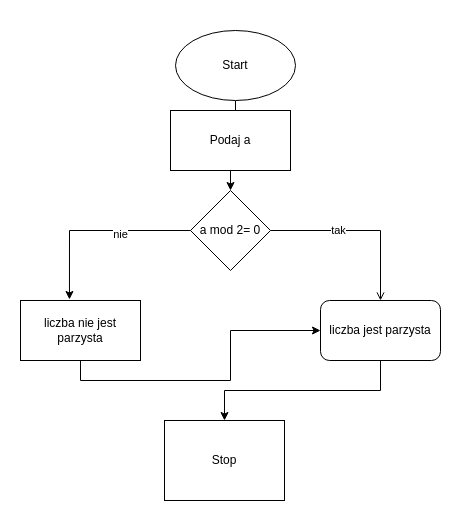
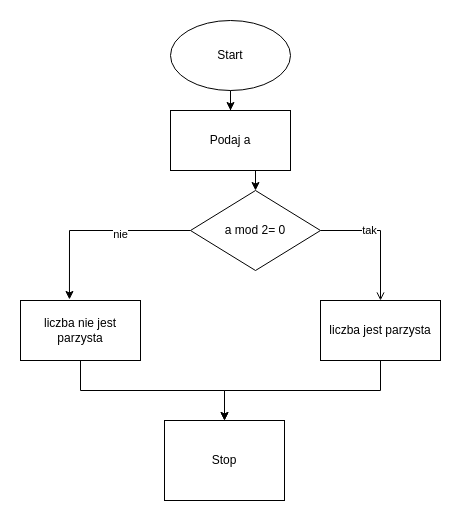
  <mxCell id="0" />
  <mxCell id="1" parent="0" />
  <mxCell id="2" style="edgeStyle=orthogonalEdgeStyle;rounded=0;orthogonalLoop=1;jettySize=auto;html=1;entryX=0.5;entryY=0;entryDx=0;entryDy=0;" edge="1" parent="1" source="3" target="5"><mxGeometry relative="1" as="geometry" /></mxCell>
- <mxCell id="3" value="Start" style="ellipse;whiteSpace=wrap;html=1;" vertex="1" parent="1"><mxGeometry x="175" y="30" width="120" height="70" as="geometry" /></mxCell>
+ <mxCell id="3" value="Start" style="ellipse;whiteSpace=wrap;html=1;" vertex="1" parent="1"><mxGeometry x="170" y="20" width="120" height="70" as="geometry" /></mxCell>
  <mxCell id="4" style="edgeStyle=orthogonalEdgeStyle;rounded=0;orthogonalLoop=1;jettySize=auto;html=1;exitX=0.5;exitY=1;exitDx=0;exitDy=0;entryX=0.5;entryY=0;entryDx=0;entryDy=0;" edge="1" parent="1" source="5" target="10"><mxGeometry relative="1" as="geometry" /></mxCell>
  <mxCell id="5" value="Podaj a" style="rounded=0;whiteSpace=wrap;html=1;" vertex="1" parent="1"><mxGeometry x="170" y="110" width="120" height="60" as="geometry" /></mxCell>
  <mxCell id="6" style="edgeStyle=orthogonalEdgeStyle;rounded=0;orthogonalLoop=1;jettySize=auto;html=1;exitX=0;exitY=0.5;exitDx=0;exitDy=0;entryX=0.408;entryY=-0.017;entryDx=0;entryDy=0;entryPerimeter=0;" edge="1" parent="1" source="10" target="12"><mxGeometry relative="1" as="geometry" /></mxCell>
  <mxCell id="7" value="nie" style="edgeLabel;html=1;align=center;verticalAlign=middle;resizable=0;points=[];" vertex="1" connectable="0" parent="6"><mxGeometry x="-0.253" y="3" relative="1" as="geometry"><mxPoint as="offset" /></mxGeometry></mxCell>
  <mxCell id="8" style="edgeStyle=orthogonalEdgeStyle;rounded=0;orthogonalLoop=1;jettySize=auto;html=1;exitX=1;exitY=0.5;exitDx=0;exitDy=0;entryX=0.5;entryY=0;entryDx=0;entryDy=0;endArrow=open;" edge="1" parent="1" source="10" target="14"><mxGeometry relative="1" as="geometry" /></mxCell>
  <mxCell id="9" value="tak" style="edgeLabel;html=1;align=center;verticalAlign=middle;resizable=0;points=[];" vertex="1" connectable="0" parent="8"><mxGeometry x="-0.256" y="1" relative="1" as="geometry"><mxPoint as="offset" /></mxGeometry></mxCell>
- <mxCell id="10" value="a mod 2= 0" style="rhombus;whiteSpace=wrap;html=1;" vertex="1" parent="1"><mxGeometry x="190" y="190" width="80" height="80" as="geometry" /></mxCell>
- <mxCell id="11" style="edgeStyle=orthogonalEdgeStyle;rounded=0;orthogonalLoop=1;jettySize=auto;html=1;exitX=0.5;exitY=1;exitDx=0;exitDy=0;" edge="1" parent="1" source="12" target="14"><mxGeometry relative="1" as="geometry" /></mxCell>
+ <mxCell id="10" value="a mod 2= 0" style="rhombus;whiteSpace=wrap;html=1;" vertex="1" parent="1"><mxGeometry x="190" y="190" width="130" height="80" as="geometry" /></mxCell>
+ <mxCell id="11" style="edgeStyle=orthogonalEdgeStyle;rounded=0;orthogonalLoop=1;jettySize=auto;html=1;exitX=0.5;exitY=1;exitDx=0;exitDy=0;entryX=0.5;entryY=0;entryDx=0;entryDy=0;" edge="1" parent="1" source="12" target="15"><mxGeometry relative="1" as="geometry" /></mxCell>
  <mxCell id="12" value="liczba nie jest parzysta" style="rounded=0;whiteSpace=wrap;html=1;" vertex="1" parent="1"><mxGeometry x="20" y="300" width="120" height="60" as="geometry" /></mxCell>
  <mxCell id="13" style="edgeStyle=orthogonalEdgeStyle;rounded=0;orthogonalLoop=1;jettySize=auto;html=1;exitX=0.5;exitY=1;exitDx=0;exitDy=0;" edge="1" parent="1" source="14" target="15"><mxGeometry relative="1" as="geometry" /></mxCell>
- <mxCell id="14" value="liczba jest parzysta" style="whiteSpace=wrap;html=1;rounded=1;" vertex="1" parent="1"><mxGeometry x="320" y="300" width="120" height="60" as="geometry" /></mxCell>
+ <mxCell id="14" value="liczba jest parzysta" style="rounded=0;whiteSpace=wrap;html=1;" vertex="1" parent="1"><mxGeometry x="320" y="300" width="120" height="60" as="geometry" /></mxCell>
  <mxCell id="15" value="Stop" style="whiteSpace=wrap;html=1;rounded=0;" vertex="1" parent="1"><mxGeometry x="164" y="420" width="120" height="80" as="geometry" /></mxCell>
